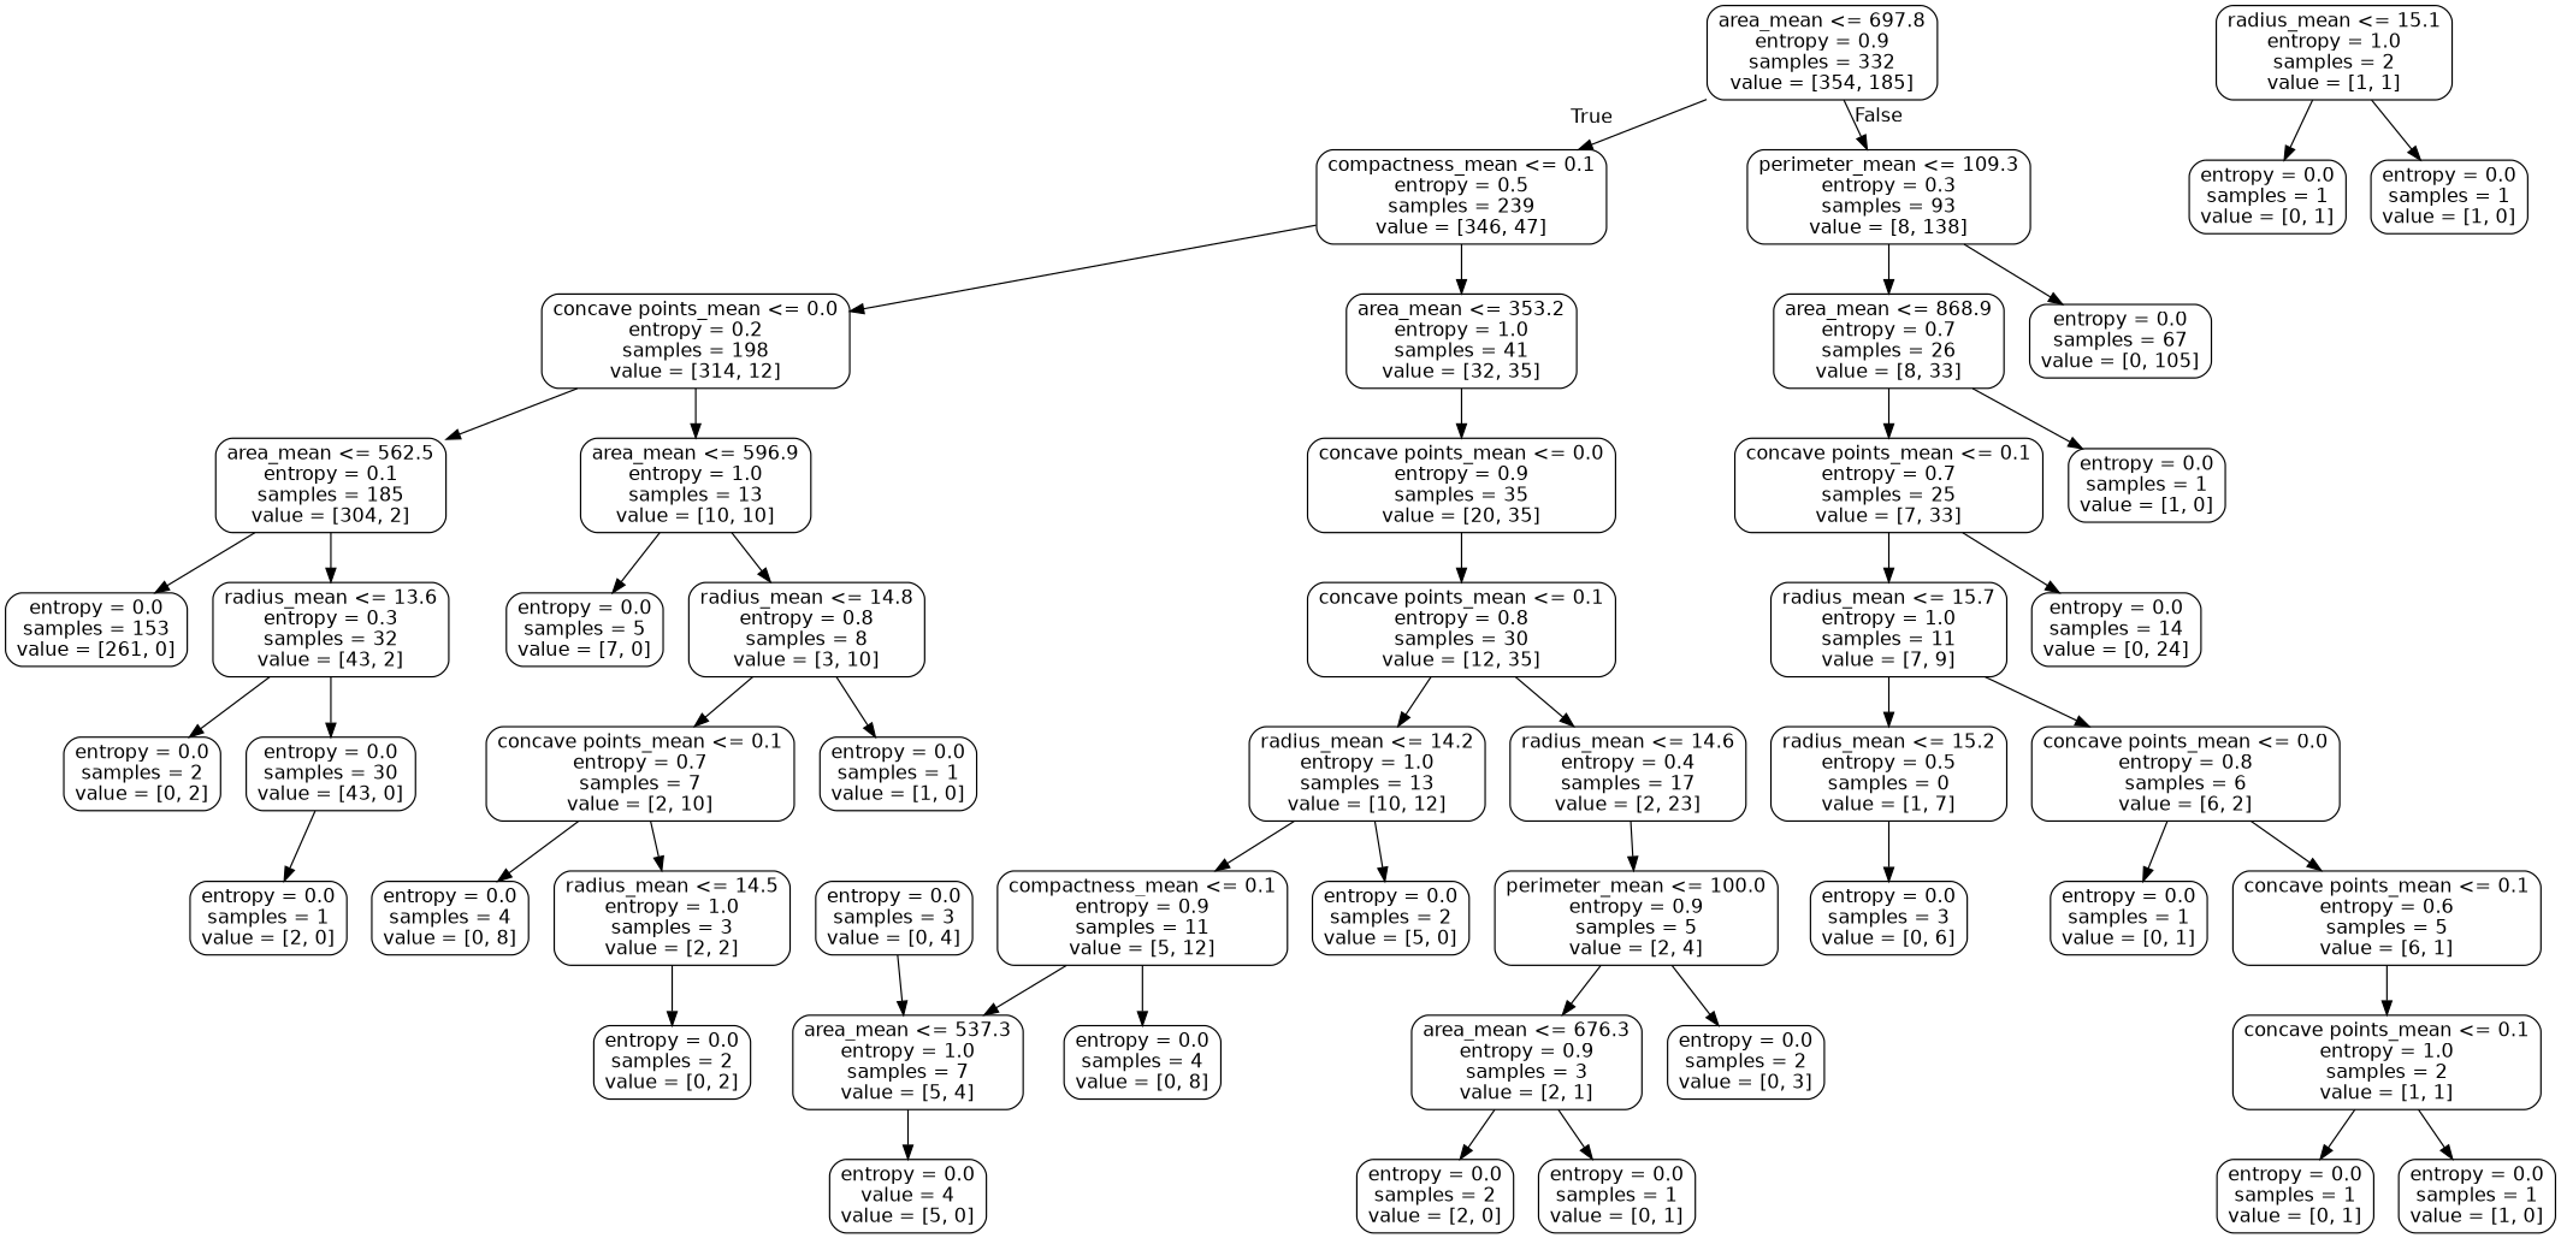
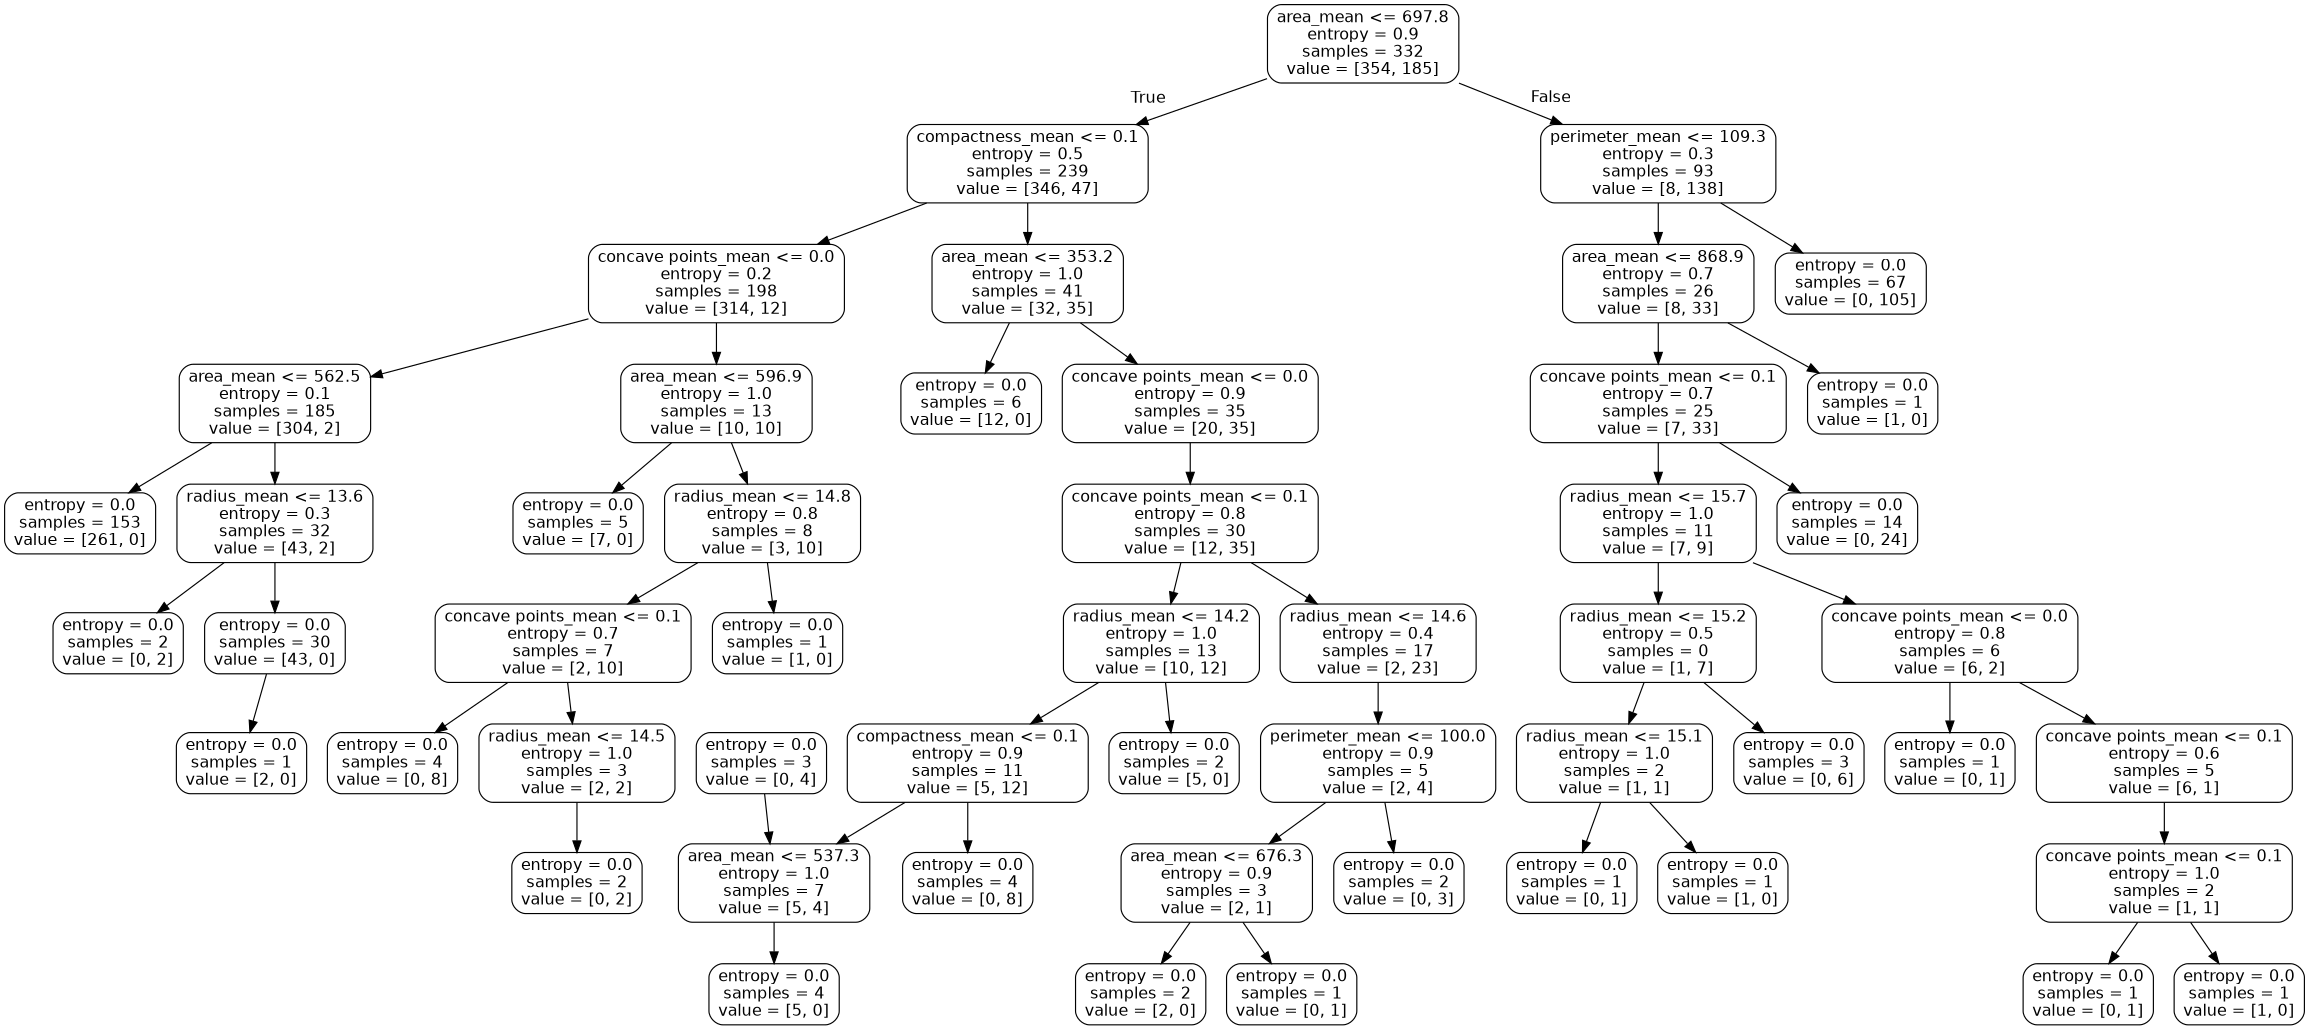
  digraph {
    node [color=black fontname=helvetica shape=box style=rounded]
    edge [fontname=helvetica]
    n1 [label="area_mean <= 697.8\nentropy = 0.9\nsamples = 332\nvalue = [354, 185]"]
    n2 [label="compactness_mean <= 0.1\nentropy = 0.5\nsamples = 239\nvalue = [346, 47]"]
    n3 [label="perimeter_mean <= 109.3\nentropy = 0.3\nsamples = 93\nvalue = [8, 138]"]
    n4 [label="concave points_mean <= 0.0\nentropy = 0.2\nsamples = 198\nvalue = [314, 12]"]
    n5 [label="area_mean <= 353.2\nentropy = 1.0\nsamples = 41\nvalue = [32, 35]"]
    n6 [label="area_mean <= 868.9\nentropy = 0.7\nsamples = 26\nvalue = [8, 33]"]
    n7 [label="entropy = 0.0\nsamples = 67\nvalue = [0, 105]"]
    n8 [label="area_mean <= 562.5\nentropy = 0.1\nsamples = 185\nvalue = [304, 2]"]
    n9 [label="area_mean <= 596.9\nentropy = 1.0\nsamples = 13\nvalue = [10, 10]"]
+   n10 [label="entropy = 0.0\nsamples = 6\nvalue = [12, 0]"]
    n11 [label="concave points_mean <= 0.0\nentropy = 0.9\nsamples = 35\nvalue = [20, 35]"]
    n12 [label="entropy = 0.0\nsamples = 153\nvalue = [261, 0]"]
    n13 [label="radius_mean <= 13.6\nentropy = 0.3\nsamples = 32\nvalue = [43, 2]"]
    n14 [label="entropy = 0.0\nsamples = 5\nvalue = [7, 0]"]
    n15 [label="radius_mean <= 14.8\nentropy = 0.8\nsamples = 8\nvalue = [3, 10]"]
    n16 [label="entropy = 0.0\nsamples = 2\nvalue = [0, 2]"]
    n17 [label="entropy = 0.0\nsamples = 30\nvalue = [43, 0]"]
    n18 [label="entropy = 0.0\nsamples = 1\nvalue = [2, 0]"]
    n19 [label="concave points_mean <= 0.1\nentropy = 0.7\nsamples = 7\nvalue = [2, 10]"]
    n20 [label="entropy = 0.0\nsamples = 1\nvalue = [1, 0]"]
    n21 [label="entropy = 0.0\nsamples = 4\nvalue = [0, 8]"]
    n22 [label="radius_mean <= 14.5\nentropy = 1.0\nsamples = 3\nvalue = [2, 2]"]
    n23 [label="entropy = 0.0\nsamples = 2\nvalue = [0, 2]"]
    n24 [label="concave points_mean <= 0.1\nentropy = 0.8\nsamples = 30\nvalue = [12, 35]"]
    n25 [label="radius_mean <= 14.2\nentropy = 1.0\nsamples = 13\nvalue = [10, 12]"]
    n26 [label="radius_mean <= 14.6\nentropy = 0.4\nsamples = 17\nvalue = [2, 23]"]
    n27 [label="compactness_mean <= 0.1\nentropy = 0.9\nsamples = 11\nvalue = [5, 12]"]
    n28 [label="entropy = 0.0\nsamples = 2\nvalue = [5, 0]"]
    n29 [label="perimeter_mean <= 100.0\nentropy = 0.9\nsamples = 5\nvalue = [2, 4]"]
    n30 [label="area_mean <= 537.3\nentropy = 1.0\nsamples = 7\nvalue = [5, 4]"]
    n31 [label="entropy = 0.0\nsamples = 4\nvalue = [0, 8]"]
-   n32 [label="entropy = 0.0\nvalue = 4\nvalue = [5, 0]"]
+   n32 [label="entropy = 0.0\nsamples = 4\nvalue = [5, 0]"]
    n33 [label="entropy = 0.0\nsamples = 3\nvalue = [0, 4]"]
    n34 [label="area_mean <= 676.3\nentropy = 0.9\nsamples = 3\nvalue = [2, 1]"]
    n35 [label="entropy = 0.0\nsamples = 2\nvalue = [0, 3]"]
    n36 [label="entropy = 0.0\nsamples = 2\nvalue = [2, 0]"]
    n37 [label="entropy = 0.0\nsamples = 1\nvalue = [0, 1]"]
    n38 [label="concave points_mean <= 0.1\nentropy = 0.7\nsamples = 25\nvalue = [7, 33]"]
    n39 [label="entropy = 0.0\nsamples = 1\nvalue = [1, 0]"]
    n40 [label="radius_mean <= 15.7\nentropy = 1.0\nsamples = 11\nvalue = [7, 9]"]
    n41 [label="entropy = 0.0\nsamples = 14\nvalue = [0, 24]"]
    n42 [label="radius_mean <= 15.2\nentropy = 0.5\nsamples = 0\nvalue = [1, 7]"]
    n43 [label="concave points_mean <= 0.0\nentropy = 0.8\nsamples = 6\nvalue = [6, 2]"]
    n44 [label="radius_mean <= 15.1\nentropy = 1.0\nsamples = 2\nvalue = [1, 1]"]
    n45 [label="entropy = 0.0\nsamples = 3\nvalue = [0, 6]"]
    n46 [label="entropy = 0.0\nsamples = 1\nvalue = [0, 1]"]
    n47 [label="concave points_mean <= 0.1\nentropy = 0.6\nsamples = 5\nvalue = [6, 1]"]
    n48 [label="entropy = 0.0\nsamples = 1\nvalue = [0, 1]"]
    n49 [label="entropy = 0.0\nsamples = 1\nvalue = [1, 0]"]
    n50 [label="concave points_mean <= 0.1\nentropy = 1.0\nsamples = 2\nvalue = [1, 1]"]
    n51 [label="entropy = 0.0\nsamples = 1\nvalue = [0, 1]"]
    n52 [label="entropy = 0.0\nsamples = 1\nvalue = [1, 0]"]
    n1 -> n2 [headlabel=True labelangle=45 labeldistance=2.5]
    n1 -> n3 [headlabel=False labelangle=-45 labeldistance=2.5]
    n2 -> n4
    n2 -> n5
    n3 -> n6
    n3 -> n7
    n4 -> n8
    n4 -> n9
+   n5 -> n10
    n5 -> n11
    n6 -> n38
    n6 -> n39
    n8 -> n12
    n8 -> n13
    n9 -> n14
    n9 -> n15
    n11 -> n24
    n13 -> n16
    n13 -> n17
    n15 -> n19
    n15 -> n20
    n17 -> n18
    n19 -> n21
    n19 -> n22
    n22 -> n23
    n24 -> n25
    n24 -> n26
    n25 -> n27
    n25 -> n28
    n26 -> n29
    n27 -> n30
    n27 -> n31
    n29 -> n34
    n29 -> n35
    n30 -> n32
    n33 -> n30
    n34 -> n36
    n34 -> n37
    n38 -> n40
    n38 -> n41
    n40 -> n42
    n40 -> n43
+   n42 -> n44
    n42 -> n45
    n43 -> n46
    n43 -> n47
    n44 -> n48
    n44 -> n49
    n47 -> n50
    n50 -> n51
    n50 -> n52
  }
